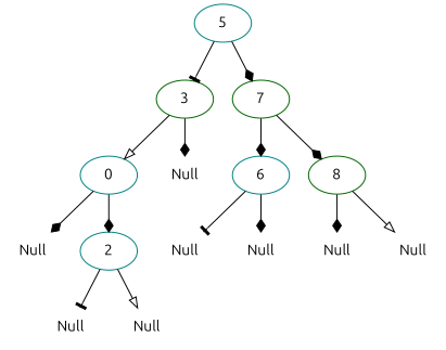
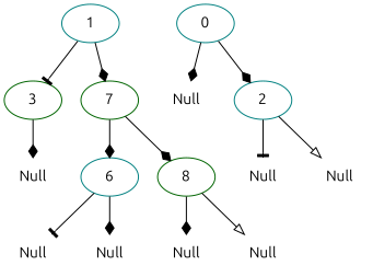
  digraph {
    fontname=Ubuntu
    node [color=teal fontname=Ubuntu shape=none]
    edge [arrowhead=diamond fontname=Ubuntu]
-   n1 [label=5 shape=""]
+   n1 [label=1 shape=""]
    n2 [color=darkgreen label=3 shape=""]
    n3 [color=darkgreen label=7 shape=""]
    n4 [label=0 shape=""]
    n5 [label=Null]
    n6 [label=6 shape=""]
    n7 [color=darkgreen label=8 shape=""]
    n8 [label=Null]
    n9 [label=2 shape=""]
    n10 [color=darkgreen label=Null]
    n11 [label=Null]
    n12 [color=darkgreen label=Null]
    n13 [label=Null]
    n14 [color=darkgreen label=Null]
    n15 [label=Null]
    n1 -> n2 [arrowhead=tee]
    n1 -> n3
-   n2 -> n4 [arrowhead=onormal]
    n2 -> n5
    n3 -> n6
    n3 -> n7
    n4 -> n8
    n4 -> n9
    n6 -> n12 [arrowhead=tee]
    n6 -> n13
    n7 -> n14
    n7 -> n15 [arrowhead=onormal]
    n9 -> n10 [arrowhead=tee]
    n9 -> n11 [arrowhead=onormal]
  }
